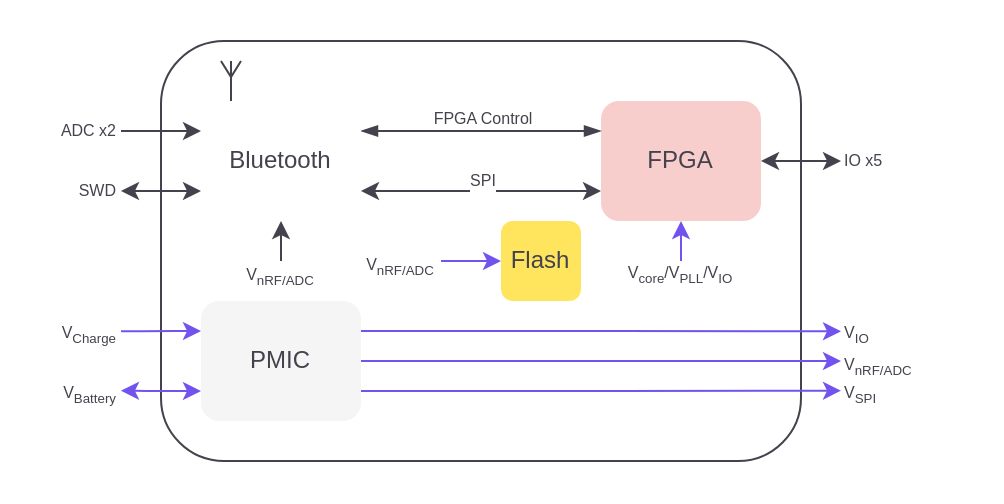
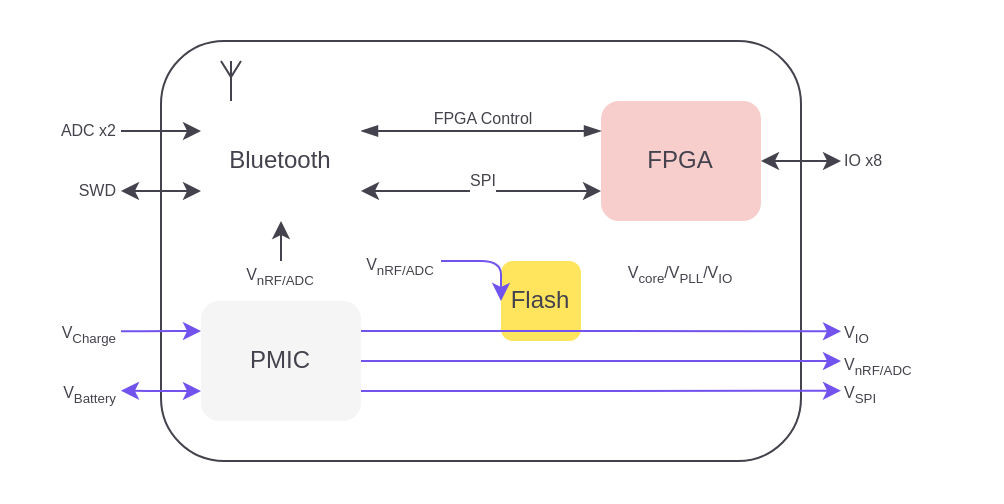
  <mxCell id="0" />
  <mxCell id="1" parent="0" />
  <mxCell id="2" value="" style="whiteSpace=wrap;html=1;fontSize=9;fillColor=none;rounded=1;strokeColor=#44434d;fontColor=#7253ED;" parent="1" vertex="1"><mxGeometry x="80" y="20" width="320" height="210" as="geometry" /></mxCell>
  <mxCell id="3" style="edgeStyle=orthogonalEdgeStyle;orthogonalLoop=1;jettySize=auto;html=1;exitX=1;exitY=0.5;exitDx=0;exitDy=0;startArrow=classic;startFill=1;endArrow=classic;endFill=1;fontSize=9;fontColor=#5AA9E6;strokeColor=#44434d;" parent="1" source="4" edge="1"><mxGeometry relative="1" as="geometry"><mxPoint x="420" y="80" as="targetPoint" /></mxGeometry></mxCell>
  <mxCell id="4" value="&lt;font&gt;FPGA&lt;/font&gt;" style="whiteSpace=wrap;html=1;fillColor=#f8cecc;strokeColor=none;rounded=1;fontColor=#44434d;" parent="1" vertex="1"><mxGeometry x="300" y="50" width="80" height="60" as="geometry" /></mxCell>
  <mxCell id="5" style="edgeStyle=orthogonalEdgeStyle;orthogonalLoop=1;jettySize=auto;html=1;exitX=1;exitY=0.75;exitDx=0;exitDy=0;entryX=0;entryY=0.75;entryDx=0;entryDy=0;startArrow=classic;startFill=1;strokeColor=#44434d;fontColor=#44434D;" parent="1" source="12" target="4" edge="1"><mxGeometry relative="1" as="geometry" /></mxCell>
  <mxCell id="6" value="&lt;font style=&quot;font-size: 8px&quot; color=&quot;#44434d&quot;&gt;SPI&lt;/font&gt;" style="edgeLabel;html=1;align=center;verticalAlign=middle;resizable=0;points=[];fontSize=9;rounded=1;fontColor=#5AA9E6;" parent="5" vertex="1" connectable="0"><mxGeometry x="0.345" y="1" relative="1" as="geometry"><mxPoint x="-20.67" y="-5" as="offset" /></mxGeometry></mxCell>
  <mxCell id="7" style="edgeStyle=orthogonalEdgeStyle;orthogonalLoop=1;jettySize=auto;html=1;exitX=1;exitY=0.25;exitDx=0;exitDy=0;entryX=0;entryY=0.25;entryDx=0;entryDy=0;startArrow=blockThin;startFill=1;endArrow=blockThin;endFill=1;fontSize=9;strokeColor=#44434d;fontColor=#44434D;" parent="1" source="12" target="4" edge="1"><mxGeometry relative="1" as="geometry" /></mxCell>
  <mxCell id="8" value="&lt;font style=&quot;font-size: 8px&quot; color=&quot;#44434d&quot;&gt;FPGA Control&lt;/font&gt;" style="edgeLabel;html=1;align=center;verticalAlign=middle;resizable=0;points=[];fontSize=9;rounded=1;fontColor=#5AA9E6;" parent="7" vertex="1" connectable="0"><mxGeometry x="0.012" relative="1" as="geometry"><mxPoint x="-0.57" y="-7" as="offset" /></mxGeometry></mxCell>
  <mxCell id="9" style="edgeStyle=orthogonalEdgeStyle;orthogonalLoop=1;jettySize=auto;html=1;exitX=0;exitY=0.25;exitDx=0;exitDy=0;startArrow=classic;startFill=1;endArrow=none;endFill=0;fontSize=9;fontColor=#5AA9E6;strokeColor=#44434d;" parent="1" source="12" edge="1"><mxGeometry relative="1" as="geometry"><mxPoint x="60" y="65" as="targetPoint" /></mxGeometry></mxCell>
  <mxCell id="10" style="edgeStyle=orthogonalEdgeStyle;orthogonalLoop=1;jettySize=auto;html=1;exitX=0;exitY=0.75;exitDx=0;exitDy=0;startArrow=classic;startFill=1;endArrow=classic;endFill=1;fontSize=9;fontColor=#5AA9E6;strokeColor=#44434d;" parent="1" source="12" edge="1"><mxGeometry relative="1" as="geometry"><mxPoint x="60" y="95" as="targetPoint" /></mxGeometry></mxCell>
  <mxCell id="11" style="edgeStyle=orthogonalEdgeStyle;orthogonalLoop=1;jettySize=auto;html=1;exitX=0.5;exitY=1;exitDx=0;exitDy=0;entryX=0.5;entryY=0;entryDx=0;entryDy=0;startArrow=classic;startFill=1;endArrow=none;endFill=0;fontSize=9;fontColor=#5AA9E6;strokeColor=#44434d;" parent="1" source="12" target="30" edge="1"><mxGeometry relative="1" as="geometry" /></mxCell>
  <mxCell id="12" value="&lt;font&gt;Bluetooth&lt;/font&gt;" style="whiteSpace=wrap;html=1;strokeColor=none;fillColor=#ffffff;rounded=1;fontColor=#44434d;" parent="1" vertex="1"><mxGeometry x="100" y="50" width="80" height="60" as="geometry" /></mxCell>
- <mxCell id="13" value="&lt;font&gt;Flash&lt;/font&gt;" style="whiteSpace=wrap;html=1;strokeColor=none;fillColor=#FFE45E;rounded=1;fontColor=#44434d;" parent="1" vertex="1"><mxGeometry x="250" y="110" width="40" height="40" as="geometry" /></mxCell>
+ <mxCell id="13" value="&lt;font&gt;Flash&lt;/font&gt;" style="whiteSpace=wrap;html=1;strokeColor=none;fillColor=#FFE45E;rounded=1;fontColor=#44434d;" parent="1" vertex="1"><mxGeometry x="250" y="130" width="40" height="40" as="geometry" /></mxCell>
  <mxCell id="14" style="edgeStyle=orthogonalEdgeStyle;orthogonalLoop=1;jettySize=auto;html=1;exitX=1;exitY=0.25;exitDx=0;exitDy=0;startArrow=none;startFill=0;endArrow=classic;endFill=1;fontSize=9;fontColor=#5AA9E6;strokeColor=#7253ED;" parent="1" source="19" edge="1"><mxGeometry relative="1" as="geometry"><mxPoint x="420" y="165.143" as="targetPoint" /></mxGeometry></mxCell>
  <mxCell id="15" style="edgeStyle=orthogonalEdgeStyle;orthogonalLoop=1;jettySize=auto;html=1;exitX=1;exitY=0.5;exitDx=0;exitDy=0;startArrow=none;startFill=0;endArrow=classic;endFill=1;fontSize=9;fontColor=#5AA9E6;strokeColor=#7253ED;" parent="1" source="19" edge="1"><mxGeometry relative="1" as="geometry"><mxPoint x="420" y="180" as="targetPoint" /></mxGeometry></mxCell>
  <mxCell id="16" style="edgeStyle=orthogonalEdgeStyle;orthogonalLoop=1;jettySize=auto;html=1;exitX=1;exitY=0.75;exitDx=0;exitDy=0;startArrow=none;startFill=0;endArrow=classic;endFill=1;fontSize=9;fontColor=#5AA9E6;strokeColor=#7253ED;" parent="1" source="19" edge="1"><mxGeometry relative="1" as="geometry"><mxPoint x="420" y="194.857" as="targetPoint" /></mxGeometry></mxCell>
  <mxCell id="17" style="edgeStyle=orthogonalEdgeStyle;orthogonalLoop=1;jettySize=auto;html=1;exitX=0;exitY=0.25;exitDx=0;exitDy=0;startArrow=classic;startFill=1;endArrow=none;endFill=0;fontSize=9;fontColor=#5AA9E6;strokeColor=#7253ED;" parent="1" source="19" edge="1"><mxGeometry relative="1" as="geometry"><mxPoint x="60" y="165.143" as="targetPoint" /></mxGeometry></mxCell>
  <mxCell id="18" style="edgeStyle=orthogonalEdgeStyle;orthogonalLoop=1;jettySize=auto;html=1;exitX=0;exitY=0.75;exitDx=0;exitDy=0;startArrow=classic;startFill=1;endArrow=classic;endFill=1;fontSize=9;fontColor=#5AA9E6;strokeColor=#7253ED;" parent="1" source="19" edge="1"><mxGeometry relative="1" as="geometry"><mxPoint x="60" y="194.857" as="targetPoint" /></mxGeometry></mxCell>
  <mxCell id="19" value="&lt;font&gt;PMIC&lt;/font&gt;" style="whiteSpace=wrap;html=1;strokeColor=none;fillColor=#f5f5f5;rounded=1;fontColor=#44434d;" parent="1" vertex="1"><mxGeometry x="100" y="150" width="80" height="60" as="geometry" /></mxCell>
  <mxCell id="20" value="&lt;font style=&quot;font-size: 8px&quot;&gt;ADC x2&lt;/font&gt;" style="text;html=1;strokeColor=none;fillColor=none;align=right;verticalAlign=middle;whiteSpace=wrap;rounded=1;fontColor=#44434D;" parent="1" vertex="1"><mxGeometry x="20" y="59" width="40" height="10" as="geometry" /></mxCell>
  <mxCell id="21" value="" style="verticalLabelPosition=bottom;shadow=0;dashed=0;align=center;html=1;verticalAlign=top;shape=mxgraph.electrical.radio.aerial_-_antenna_1;fontSize=9;rounded=1;fillColor=#FFE45E;fontColor=#5AA9E6;strokeColor=#44434d;" parent="1" vertex="1"><mxGeometry x="110" y="30" width="10" height="20" as="geometry" /></mxCell>
  <mxCell id="22" value="&lt;font style=&quot;font-size: 8px&quot;&gt;SWD&lt;/font&gt;" style="text;html=1;strokeColor=none;fillColor=none;align=right;verticalAlign=middle;whiteSpace=wrap;rounded=1;fontColor=#44434D;" parent="1" vertex="1"><mxGeometry x="20" y="89" width="40" height="10" as="geometry" /></mxCell>
  <mxCell id="23" value="&lt;font style=&quot;font-size: 8px&quot;&gt;V&lt;sub&gt;Charge&lt;/sub&gt;&lt;/font&gt;" style="text;html=1;strokeColor=none;fillColor=none;align=right;verticalAlign=middle;whiteSpace=wrap;rounded=1;fontColor=#44434D;" parent="1" vertex="1"><mxGeometry x="20" y="160" width="40" height="10" as="geometry" /></mxCell>
  <mxCell id="24" value="&lt;span style=&quot;font-size: 8px&quot;&gt;V&lt;sub&gt;Battery&lt;/sub&gt;&lt;/span&gt;" style="text;html=1;strokeColor=none;fillColor=none;align=right;verticalAlign=middle;whiteSpace=wrap;rounded=1;fontColor=#44434D;" parent="1" vertex="1"><mxGeometry x="20" y="190" width="40" height="10" as="geometry" /></mxCell>
  <mxCell id="25" value="&lt;font style=&quot;font-size: 8px&quot;&gt;V&lt;sub&gt;IO&lt;/sub&gt;&lt;/font&gt;" style="text;html=1;strokeColor=none;fillColor=none;align=left;verticalAlign=middle;whiteSpace=wrap;rounded=1;fontColor=#44434D;" parent="1" vertex="1"><mxGeometry x="420" y="160" width="40" height="10" as="geometry" /></mxCell>
  <mxCell id="26" value="&lt;font style=&quot;font-size: 8px&quot;&gt;V&lt;sub&gt;nRF/ADC&lt;/sub&gt;&lt;/font&gt;" style="text;html=1;strokeColor=none;fillColor=none;align=left;verticalAlign=middle;whiteSpace=wrap;rounded=1;fontColor=#44434D;" parent="1" vertex="1"><mxGeometry x="420" y="173" width="60" height="15" as="geometry" /></mxCell>
  <mxCell id="27" value="&lt;font style=&quot;font-size: 8px&quot;&gt;V&lt;sub&gt;SPI&lt;/sub&gt;&lt;/font&gt;" style="text;html=1;strokeColor=none;fillColor=none;align=left;verticalAlign=middle;whiteSpace=wrap;rounded=1;fontColor=#44434D;" parent="1" vertex="1"><mxGeometry x="420" y="190" width="40" height="10" as="geometry" /></mxCell>
- <mxCell id="28" style="edgeStyle=orthogonalEdgeStyle;orthogonalLoop=1;jettySize=auto;html=1;exitX=0.5;exitY=0;exitDx=0;exitDy=0;entryX=0.5;entryY=1;entryDx=0;entryDy=0;startArrow=none;startFill=0;endArrow=classic;endFill=1;fontSize=9;fontColor=#5AA9E6;strokeColor=#7253ED;" parent="1" source="29" target="4" edge="1"><mxGeometry relative="1" as="geometry" /></mxCell>
  <mxCell id="29" value="&lt;font style=&quot;font-size: 8px&quot;&gt;V&lt;sub&gt;core&lt;/sub&gt;/V&lt;sub&gt;PLL&lt;/sub&gt;/V&lt;sub&gt;IO&lt;/sub&gt;&lt;/font&gt;" style="text;html=1;strokeColor=none;fillColor=none;align=center;verticalAlign=middle;whiteSpace=wrap;rounded=1;fontColor=#44434D;" parent="1" vertex="1"><mxGeometry x="320" y="130" width="40" height="10" as="geometry" /></mxCell>
  <mxCell id="30" value="&lt;sub style=&quot;font-size: 8px&quot;&gt;&lt;font style=&quot;font-size: 8px&quot;&gt;V&lt;sub&gt;nRF/&lt;/sub&gt;&lt;/font&gt;&lt;font style=&quot;font-size: 8px&quot;&gt;&lt;sub&gt;ADC&lt;/sub&gt;&lt;/font&gt;&lt;/sub&gt;" style="text;html=1;strokeColor=none;fillColor=none;align=center;verticalAlign=middle;whiteSpace=wrap;rounded=1;fontColor=#44434D;" parent="1" vertex="1"><mxGeometry x="120" y="130" width="40" height="10" as="geometry" /></mxCell>
  <mxCell id="31" style="edgeStyle=orthogonalEdgeStyle;orthogonalLoop=1;jettySize=auto;html=1;exitX=1;exitY=0.5;exitDx=0;exitDy=0;entryX=0;entryY=0.5;entryDx=0;entryDy=0;startArrow=none;startFill=0;endArrow=classic;endFill=1;fontSize=9;fontColor=#5AA9E6;strokeColor=#7253ED;" parent="1" source="32" target="13" edge="1"><mxGeometry relative="1" as="geometry" /></mxCell>
  <mxCell id="32" value="&lt;font style=&quot;font-size: 8px&quot;&gt;&lt;sub&gt;&lt;font style=&quot;font-size: 8px&quot;&gt;V&lt;sub&gt;nRF/&lt;/sub&gt;&lt;/font&gt;&lt;font style=&quot;font-size: 8px&quot;&gt;&lt;sub&gt;ADC&lt;/sub&gt;&lt;/font&gt;&lt;/sub&gt;&lt;/font&gt;" style="text;html=1;strokeColor=none;fillColor=none;align=center;verticalAlign=middle;whiteSpace=wrap;rounded=1;fontColor=#44434D;" parent="1" vertex="1"><mxGeometry x="180" y="125" width="40" height="10" as="geometry" /></mxCell>
- <mxCell id="33" value="&lt;font style=&quot;font-size: 8px&quot;&gt;IO x5&lt;/font&gt;" style="text;html=1;strokeColor=none;fillColor=none;align=left;verticalAlign=middle;whiteSpace=wrap;rounded=1;fontColor=#44434D;" parent="1" vertex="1"><mxGeometry x="420" y="74" width="40" height="10" as="geometry" /></mxCell>
+ <mxCell id="33" value="&lt;font style=&quot;font-size: 8px&quot;&gt;IO x8&lt;/font&gt;" style="text;html=1;strokeColor=none;fillColor=none;align=left;verticalAlign=middle;whiteSpace=wrap;rounded=1;fontColor=#44434D;" parent="1" vertex="1"><mxGeometry x="420" y="74" width="40" height="10" as="geometry" /></mxCell>
